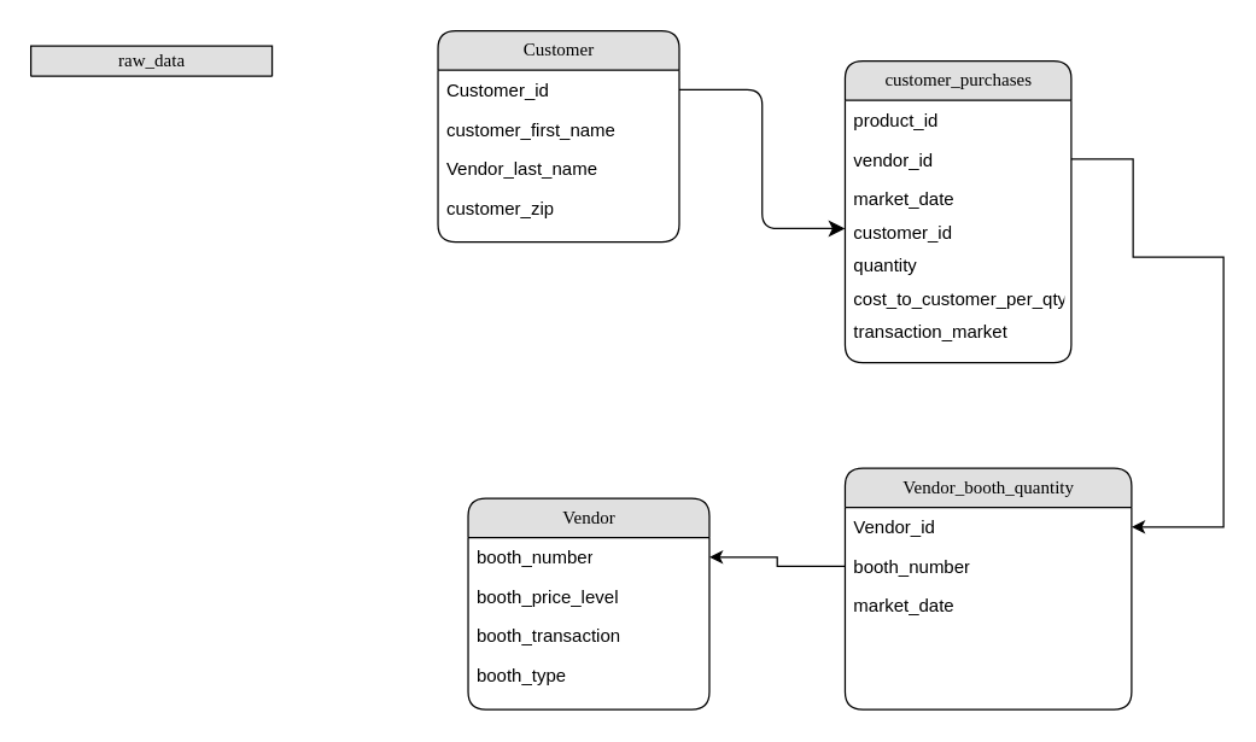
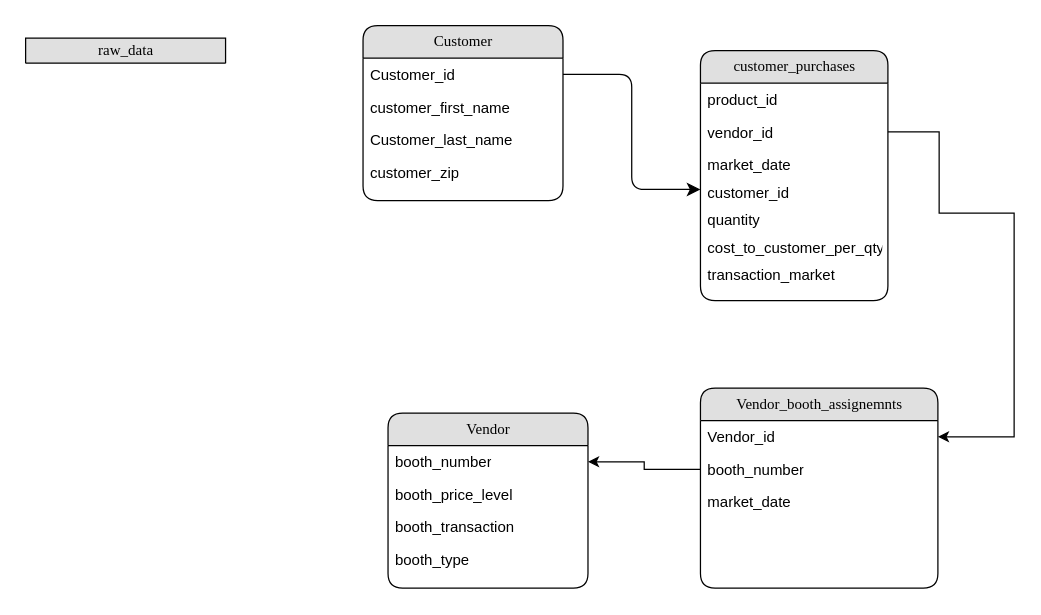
  <mxCell id="0" />
  <mxCell id="1" parent="0" />
  <mxCell id="2" value="Customer" style="swimlane;html=1;fontStyle=0;childLayout=stackLayout;horizontal=1;startSize=26;fillColor=#e0e0e0;horizontalStack=0;resizeParent=1;resizeLast=0;collapsible=1;marginBottom=0;swimlaneFillColor=#ffffff;align=center;rounded=1;shadow=0;comic=0;labelBackgroundColor=none;strokeWidth=1;fontFamily=Verdana;fontSize=12" parent="1" vertex="1"><mxGeometry x="290" y="20" width="160" height="140" as="geometry" /></mxCell>
  <mxCell id="3" value="Customer_id&lt;span style=&quot;white-space: pre;&quot;&gt;&#09;&lt;/span&gt;" style="text;html=1;strokeColor=none;fillColor=none;spacingLeft=4;spacingRight=4;whiteSpace=wrap;overflow=hidden;rotatable=0;points=[[0,0.5],[1,0.5]];portConstraint=eastwest;" parent="2" vertex="1"><mxGeometry y="26" width="160" height="26" as="geometry" /></mxCell>
  <mxCell id="4" value="customer_first_name" style="text;html=1;strokeColor=none;fillColor=none;spacingLeft=4;spacingRight=4;whiteSpace=wrap;overflow=hidden;rotatable=0;points=[[0,0.5],[1,0.5]];portConstraint=eastwest;" parent="2" vertex="1"><mxGeometry y="52" width="160" height="26" as="geometry" /></mxCell>
- <mxCell id="5" value="Vendor_last_name&lt;div&gt;&lt;br&gt;&lt;/div&gt;" style="text;html=1;strokeColor=none;fillColor=none;spacingLeft=4;spacingRight=4;whiteSpace=wrap;overflow=hidden;rotatable=0;points=[[0,0.5],[1,0.5]];portConstraint=eastwest;" parent="2" vertex="1"><mxGeometry y="78" width="160" height="26" as="geometry" /></mxCell>
+ <mxCell id="5" value="Customer_last_name&lt;div&gt;&lt;br&gt;&lt;/div&gt;" style="text;html=1;strokeColor=none;fillColor=none;spacingLeft=4;spacingRight=4;whiteSpace=wrap;overflow=hidden;rotatable=0;points=[[0,0.5],[1,0.5]];portConstraint=eastwest;" parent="2" vertex="1"><mxGeometry y="78" width="160" height="26" as="geometry" /></mxCell>
  <mxCell id="6" value="&lt;div&gt;customer_zip&lt;/div&gt;" style="text;html=1;strokeColor=none;fillColor=none;spacingLeft=4;spacingRight=4;whiteSpace=wrap;overflow=hidden;rotatable=0;points=[[0,0.5],[1,0.5]];portConstraint=eastwest;" vertex="1" parent="2"><mxGeometry y="104" width="160" height="26" as="geometry" /></mxCell>
  <mxCell id="7" value="customer_purchases" style="swimlane;html=1;fontStyle=0;childLayout=stackLayout;horizontal=1;startSize=26;fillColor=#e0e0e0;horizontalStack=0;resizeParent=1;resizeLast=0;collapsible=1;marginBottom=0;swimlaneFillColor=#ffffff;align=center;rounded=1;shadow=0;comic=0;labelBackgroundColor=none;strokeWidth=1;fontFamily=Verdana;fontSize=12" parent="1" vertex="1"><mxGeometry x="560" y="40" width="150" height="200" as="geometry" /></mxCell>
  <mxCell id="8" value="product_id" style="text;html=1;strokeColor=none;fillColor=none;spacingLeft=4;spacingRight=4;whiteSpace=wrap;overflow=hidden;rotatable=0;points=[[0,0.5],[1,0.5]];portConstraint=eastwest;" parent="7" vertex="1"><mxGeometry y="26" width="150" height="26" as="geometry" /></mxCell>
  <mxCell id="9" value="vendor_id" style="text;html=1;strokeColor=none;fillColor=none;spacingLeft=4;spacingRight=4;whiteSpace=wrap;overflow=hidden;rotatable=0;points=[[0,0.5],[1,0.5]];portConstraint=eastwest;" parent="7" vertex="1"><mxGeometry y="52" width="150" height="26" as="geometry" /></mxCell>
  <mxCell id="10" value="market_date" style="text;html=1;strokeColor=none;fillColor=none;spacingLeft=4;spacingRight=4;whiteSpace=wrap;overflow=hidden;rotatable=0;points=[[0,0.5],[1,0.5]];portConstraint=eastwest;" parent="7" vertex="1"><mxGeometry y="78" width="150" height="22" as="geometry" /></mxCell>
  <mxCell id="11" value="customer_id" style="text;html=1;strokeColor=none;fillColor=none;spacingLeft=4;spacingRight=4;whiteSpace=wrap;overflow=hidden;rotatable=0;points=[[0,0.5],[1,0.5]];portConstraint=eastwest;" vertex="1" parent="7"><mxGeometry y="100" width="150" height="22" as="geometry" /></mxCell>
  <mxCell id="12" value="quantity" style="text;html=1;strokeColor=none;fillColor=none;spacingLeft=4;spacingRight=4;whiteSpace=wrap;overflow=hidden;rotatable=0;points=[[0,0.5],[1,0.5]];portConstraint=eastwest;" vertex="1" parent="7"><mxGeometry y="122" width="150" height="22" as="geometry" /></mxCell>
  <mxCell id="13" value="cost_to_customer_per_qty" style="text;html=1;strokeColor=none;fillColor=none;spacingLeft=4;spacingRight=4;whiteSpace=wrap;overflow=hidden;rotatable=0;points=[[0,0.5],[1,0.5]];portConstraint=eastwest;" vertex="1" parent="7"><mxGeometry y="144" width="150" height="22" as="geometry" /></mxCell>
  <mxCell id="14" value="transaction_market" style="text;html=1;strokeColor=none;fillColor=none;spacingLeft=4;spacingRight=4;whiteSpace=wrap;overflow=hidden;rotatable=0;points=[[0,0.5],[1,0.5]];portConstraint=eastwest;" vertex="1" parent="7"><mxGeometry y="166" width="150" height="22" as="geometry" /></mxCell>
  <mxCell id="15" style="edgeStyle=orthogonalEdgeStyle;html=1;labelBackgroundColor=none;startFill=0;startSize=8;endFill=1;endSize=8;fontFamily=Verdana;fontSize=12;entryX=0;entryY=0.5;entryDx=0;entryDy=0;exitX=1;exitY=0.5;exitDx=0;exitDy=0;" parent="1" source="3" target="11" edge="1"><mxGeometry relative="1" as="geometry" /></mxCell>
- <mxCell id="16" value="Vendor_booth_quantity" style="swimlane;html=1;fontStyle=0;childLayout=stackLayout;horizontal=1;startSize=26;fillColor=#e0e0e0;horizontalStack=0;resizeParent=1;resizeLast=0;collapsible=1;marginBottom=0;swimlaneFillColor=#ffffff;align=center;rounded=1;shadow=0;comic=0;labelBackgroundColor=none;strokeWidth=1;fontFamily=Verdana;fontSize=12" vertex="1" parent="1"><mxGeometry x="560" y="310" width="190" height="160" as="geometry" /></mxCell>
+ <mxCell id="16" value="Vendor_booth_assignemnts" style="swimlane;html=1;fontStyle=0;childLayout=stackLayout;horizontal=1;startSize=26;fillColor=#e0e0e0;horizontalStack=0;resizeParent=1;resizeLast=0;collapsible=1;marginBottom=0;swimlaneFillColor=#ffffff;align=center;rounded=1;shadow=0;comic=0;labelBackgroundColor=none;strokeWidth=1;fontFamily=Verdana;fontSize=12" vertex="1" parent="1"><mxGeometry x="560" y="310" width="190" height="160" as="geometry" /></mxCell>
  <mxCell id="17" value="Vendor_id" style="text;html=1;strokeColor=none;fillColor=none;spacingLeft=4;spacingRight=4;whiteSpace=wrap;overflow=hidden;rotatable=0;points=[[0,0.5],[1,0.5]];portConstraint=eastwest;" vertex="1" parent="16"><mxGeometry y="26" width="190" height="26" as="geometry" /></mxCell>
  <mxCell id="18" value="booth_number" style="text;html=1;strokeColor=none;fillColor=none;spacingLeft=4;spacingRight=4;whiteSpace=wrap;overflow=hidden;rotatable=0;points=[[0,0.5],[1,0.5]];portConstraint=eastwest;" vertex="1" parent="16"><mxGeometry y="52" width="190" height="26" as="geometry" /></mxCell>
  <mxCell id="19" value="market_date" style="text;html=1;strokeColor=none;fillColor=none;spacingLeft=4;spacingRight=4;whiteSpace=wrap;overflow=hidden;rotatable=0;points=[[0,0.5],[1,0.5]];portConstraint=eastwest;" vertex="1" parent="16"><mxGeometry y="78" width="190" height="22" as="geometry" /></mxCell>
  <mxCell id="20" style="edgeStyle=orthogonalEdgeStyle;rounded=0;orthogonalLoop=1;jettySize=auto;html=1;exitX=1;exitY=0.5;exitDx=0;exitDy=0;entryX=1;entryY=0.5;entryDx=0;entryDy=0;" edge="1" parent="1" source="9" target="17"><mxGeometry relative="1" as="geometry"><mxPoint x="750" y="110" as="sourcePoint" /><mxPoint x="790.5" y="349" as="targetPoint" /><Array as="points"><mxPoint x="751" y="105" /><mxPoint x="751" y="170" /><mxPoint x="811" y="170" /><mxPoint x="811" y="349" /></Array></mxGeometry></mxCell>
  <mxCell id="21" value="Vendor" style="swimlane;html=1;fontStyle=0;childLayout=stackLayout;horizontal=1;startSize=26;fillColor=#e0e0e0;horizontalStack=0;resizeParent=1;resizeLast=0;collapsible=1;marginBottom=0;swimlaneFillColor=#ffffff;align=center;rounded=1;shadow=0;comic=0;labelBackgroundColor=none;strokeWidth=1;fontFamily=Verdana;fontSize=12" vertex="1" parent="1"><mxGeometry x="310" y="330" width="160" height="140" as="geometry" /></mxCell>
  <mxCell id="22" value="booth_number" style="text;html=1;strokeColor=none;fillColor=none;spacingLeft=4;spacingRight=4;whiteSpace=wrap;overflow=hidden;rotatable=0;points=[[0,0.5],[1,0.5]];portConstraint=eastwest;" vertex="1" parent="21"><mxGeometry y="26" width="160" height="26" as="geometry" /></mxCell>
  <mxCell id="23" value="booth_price_level" style="text;html=1;strokeColor=none;fillColor=none;spacingLeft=4;spacingRight=4;whiteSpace=wrap;overflow=hidden;rotatable=0;points=[[0,0.5],[1,0.5]];portConstraint=eastwest;" vertex="1" parent="21"><mxGeometry y="52" width="160" height="26" as="geometry" /></mxCell>
  <mxCell id="24" value="&lt;div&gt;booth_transaction&lt;/div&gt;" style="text;html=1;strokeColor=none;fillColor=none;spacingLeft=4;spacingRight=4;whiteSpace=wrap;overflow=hidden;rotatable=0;points=[[0,0.5],[1,0.5]];portConstraint=eastwest;" vertex="1" parent="21"><mxGeometry y="78" width="160" height="26" as="geometry" /></mxCell>
  <mxCell id="25" value="&lt;div&gt;booth_type&lt;/div&gt;" style="text;html=1;strokeColor=none;fillColor=none;spacingLeft=4;spacingRight=4;whiteSpace=wrap;overflow=hidden;rotatable=0;points=[[0,0.5],[1,0.5]];portConstraint=eastwest;" vertex="1" parent="21"><mxGeometry y="104" width="160" height="26" as="geometry" /></mxCell>
  <mxCell id="26" style="edgeStyle=orthogonalEdgeStyle;rounded=0;orthogonalLoop=1;jettySize=auto;html=1;exitX=0;exitY=0.5;exitDx=0;exitDy=0;entryX=1;entryY=0.5;entryDx=0;entryDy=0;" edge="1" parent="1" source="18" target="22"><mxGeometry relative="1" as="geometry" /></mxCell>
  <mxCell id="27" value="raw_data" style="swimlane;html=1;fontStyle=0;childLayout=stackLayout;horizontal=1;startSize=26;fillColor=#e0e0e0;horizontalStack=0;resizeParent=1;resizeLast=0;collapsible=1;marginBottom=0;swimlaneFillColor=#ffffff;align=center;rounded=1;shadow=0;comic=0;labelBackgroundColor=none;strokeWidth=1;fontFamily=Verdana;fontSize=12" vertex="1" parent="1"><mxGeometry x="20" y="30" width="160" height="20" as="geometry" /></mxCell>
